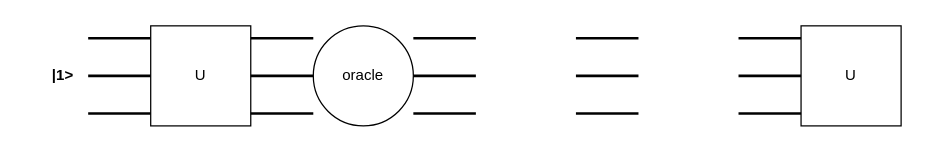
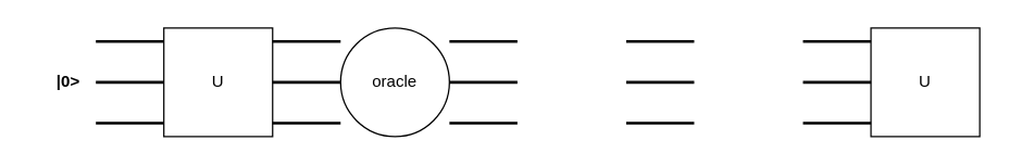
  <mxCell id="0" />
  <mxCell id="1" parent="0" />
  <mxCell id="2" value="" style="line;strokeWidth=2;html=1;" vertex="1" parent="1"><mxGeometry x="70" y="25" width="50" height="10" as="geometry" /></mxCell>
  <mxCell id="3" value="U" style="whiteSpace=wrap;html=1;aspect=fixed;" vertex="1" parent="1"><mxGeometry x="120" y="20" width="80" height="80" as="geometry" /></mxCell>
  <mxCell id="4" value="" style="line;strokeWidth=2;html=1;" vertex="1" parent="1"><mxGeometry x="70" y="55" width="50" height="10" as="geometry" /></mxCell>
  <mxCell id="5" value="" style="line;strokeWidth=2;html=1;" vertex="1" parent="1"><mxGeometry x="70" y="85" width="50" height="10" as="geometry" /></mxCell>
- <mxCell id="6" value="&lt;b&gt;|1&amp;gt;&lt;/b&gt;" style="text;html=1;strokeColor=none;fillColor=none;align=center;verticalAlign=middle;whiteSpace=wrap;rounded=0;" vertex="1" parent="1"><mxGeometry x="20" y="45" width="60" height="30" as="geometry" /></mxCell>
+ <mxCell id="6" value="&lt;b&gt;|0&amp;gt;&lt;/b&gt;" style="text;html=1;strokeColor=none;fillColor=none;align=center;verticalAlign=middle;whiteSpace=wrap;rounded=0;" vertex="1" parent="1"><mxGeometry x="20" y="45" width="60" height="30" as="geometry" /></mxCell>
  <mxCell id="7" value="oracle" style="ellipse;whiteSpace=wrap;html=1;aspect=fixed;" vertex="1" parent="1"><mxGeometry x="250" y="20" width="80" height="80" as="geometry" /></mxCell>
  <mxCell id="8" value="" style="line;strokeWidth=2;html=1;" vertex="1" parent="1"><mxGeometry x="200" y="25" width="50" height="10" as="geometry" /></mxCell>
  <mxCell id="9" value="" style="line;strokeWidth=2;html=1;" vertex="1" parent="1"><mxGeometry x="200" y="55" width="50" height="10" as="geometry" /></mxCell>
  <mxCell id="10" value="" style="line;strokeWidth=2;html=1;" vertex="1" parent="1"><mxGeometry x="200" y="85" width="50" height="10" as="geometry" /></mxCell>
  <mxCell id="11" value="" style="line;strokeWidth=2;html=1;" vertex="1" parent="1"><mxGeometry x="330" y="25" width="50" height="10" as="geometry" /></mxCell>
  <mxCell id="12" value="" style="line;strokeWidth=2;html=1;" vertex="1" parent="1"><mxGeometry x="330" y="55" width="50" height="10" as="geometry" /></mxCell>
  <mxCell id="13" value="" style="line;strokeWidth=2;html=1;" vertex="1" parent="1"><mxGeometry x="330" y="85" width="50" height="10" as="geometry" /></mxCell>
  <mxCell id="14" value="" style="line;strokeWidth=2;html=1;" vertex="1" parent="1"><mxGeometry x="460" y="25" width="50" height="10" as="geometry" /></mxCell>
  <mxCell id="15" value="" style="line;strokeWidth=2;html=1;" vertex="1" parent="1"><mxGeometry x="460" y="55" width="50" height="10" as="geometry" /></mxCell>
  <mxCell id="16" value="" style="line;strokeWidth=2;html=1;" vertex="1" parent="1"><mxGeometry x="460" y="85" width="50" height="10" as="geometry" /></mxCell>
  <mxCell id="17" value="U" style="whiteSpace=wrap;html=1;aspect=fixed;" vertex="1" parent="1"><mxGeometry x="640" y="20" width="80" height="80" as="geometry" /></mxCell>
  <mxCell id="18" value="" style="line;strokeWidth=2;html=1;" vertex="1" parent="1"><mxGeometry x="590" y="25" width="50" height="10" as="geometry" /></mxCell>
  <mxCell id="19" value="" style="line;strokeWidth=2;html=1;" vertex="1" parent="1"><mxGeometry x="590" y="55" width="50" height="10" as="geometry" /></mxCell>
  <mxCell id="20" value="" style="line;strokeWidth=2;html=1;" vertex="1" parent="1"><mxGeometry x="590" y="85" width="50" height="10" as="geometry" /></mxCell>
